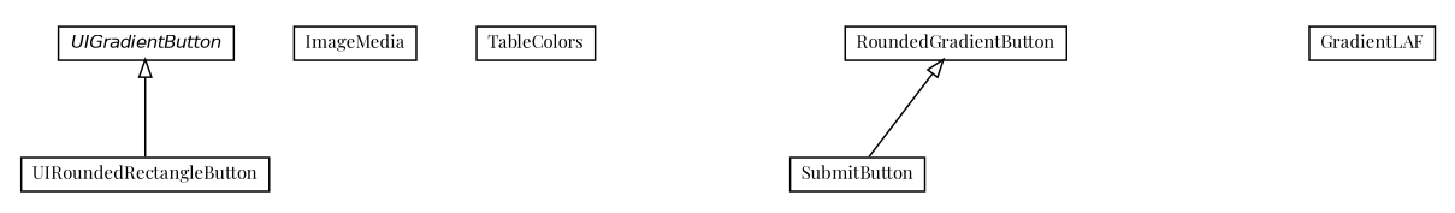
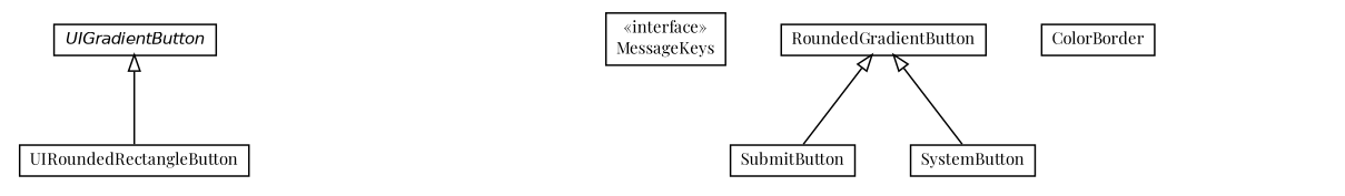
  digraph {
    fontname="Playfair Display"
    nodesep=0.25
    ranksep=0.5
    node [fontcolor=black fontname="Playfair Display" fontsize=10.0 shape=plaintext]
    edge [arrowtail=empty dir=back fontname="Playfair Display" fontsize=10 headport=p labelfontname=Helvetica labelfontsize=10 tailport=p]
    n1 [label=<<table title="org.universAAL.ui.gui.swing.bluesteelLAF.support.UIRoundedRectangleButton" border="0" cellborder="1" cellspacing="0" cellpadding="2" port="p" href="./UIRoundedRectangleButton.html"> 		<tr><td><table border="0" cellspacing="0" cellpadding="1"> <tr><td align="center" balign="center"> UIRoundedRectangleButton </td></tr> 		</table></td></tr> 		</table>>]
-   n2 [label=<<table title="org.universAAL.ui.gui.swing.bluesteelLAF.support.ImageMedia" border="0" cellborder="1" cellspacing="0" cellpadding="2" port="p" href="./ImageMedia.html"> 		<tr><td><table border="0" cellspacing="0" cellpadding="1"> <tr><td align="center" balign="center"> ImageMedia </td></tr> 		</table></td></tr> 		</table>>]
-   n3 [label=<<table title="org.universAAL.ui.gui.swing.bluesteelLAF.support.TableColors" border="0" cellborder="1" cellspacing="0" cellpadding="2" port="p" href="./TableColors.html"> 		<tr><td><table border="0" cellspacing="0" cellpadding="1"> <tr><td align="center" balign="center"> TableColors </td></tr> 		</table></td></tr> 		</table>>]
+   n4 [label=<<table title="org.universAAL.ui.gui.swing.bluesteelLAF.support.MessageKeys" border="0" cellborder="1" cellspacing="0" cellpadding="2" port="p" href="./MessageKeys.html"> 		<tr><td><table border="0" cellspacing="0" cellpadding="1"> <tr><td align="center" balign="center"> &#171;interface&#187; </td></tr> <tr><td align="center" balign="center"> MessageKeys </td></tr> 		</table></td></tr> 		</table>>]
    n5 [label=<<table title="org.universAAL.ui.gui.swing.bluesteelLAF.support.SubmitButton" border="0" cellborder="1" cellspacing="0" cellpadding="2" port="p" href="./SubmitButton.html"> 		<tr><td><table border="0" cellspacing="0" cellpadding="1"> <tr><td align="center" balign="center"> SubmitButton </td></tr> 		</table></td></tr> 		</table>>]
+   n6 [label=<<table title="org.universAAL.ui.gui.swing.bluesteelLAF.support.ColorBorder" border="0" cellborder="1" cellspacing="0" cellpadding="2" port="p" href="./ColorBorder.html"> 		<tr><td><table border="0" cellspacing="0" cellpadding="1"> <tr><td align="center" balign="center"> ColorBorder </td></tr> 		</table></td></tr> 		</table>>]
    n7 [label=<<table title="org.universAAL.ui.gui.swing.bluesteelLAF.support.RoundedGradientButton" border="0" cellborder="1" cellspacing="0" cellpadding="2" port="p" href="./RoundedGradientButton.html"> 		<tr><td><table border="0" cellspacing="0" cellpadding="1"> <tr><td align="center" balign="center"> RoundedGradientButton </td></tr> 		</table></td></tr> 		</table>>]
-   n9 [label=<<table title="org.universAAL.ui.gui.swing.bluesteelLAF.support.GradientLAF" border="0" cellborder="1" cellspacing="0" cellpadding="2" port="p" href="./GradientLAF.html"> 		<tr><td><table border="0" cellspacing="0" cellpadding="1"> <tr><td align="center" balign="center"> GradientLAF </td></tr> 		</table></td></tr> 		</table>>]
+   n8 [label=<<table title="org.universAAL.ui.gui.swing.bluesteelLAF.support.SystemButton" border="0" cellborder="1" cellspacing="0" cellpadding="2" port="p" href="./SystemButton.html"> 		<tr><td><table border="0" cellspacing="0" cellpadding="1"> <tr><td align="center" balign="center"> SystemButton </td></tr> 		</table></td></tr> 		</table>>]
    n10 [label=<<table title="org.universAAL.ui.gui.swing.bluesteelLAF.support.UIGradientButton" border="0" cellborder="1" cellspacing="0" cellpadding="2" port="p" href="http://java.sun.com/j2se/1.4.2/docs/api/org/universAAL/ui/gui/swing/bluesteelLAF/support/UIGradientButton.html"> 		<tr><td><table border="0" cellspacing="0" cellpadding="1"> <tr><td align="center" balign="center"><font face="Helvetica-Oblique"> UIGradientButton </font></td></tr> 		</table></td></tr> 		</table>>]
    n7 -> n5
+   n7 -> n8
    n10 -> n1
  }
